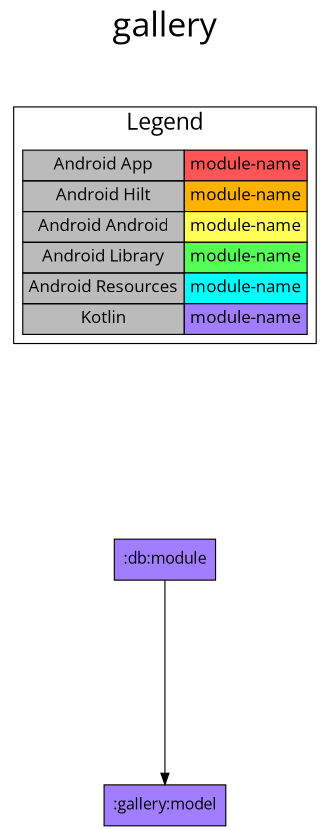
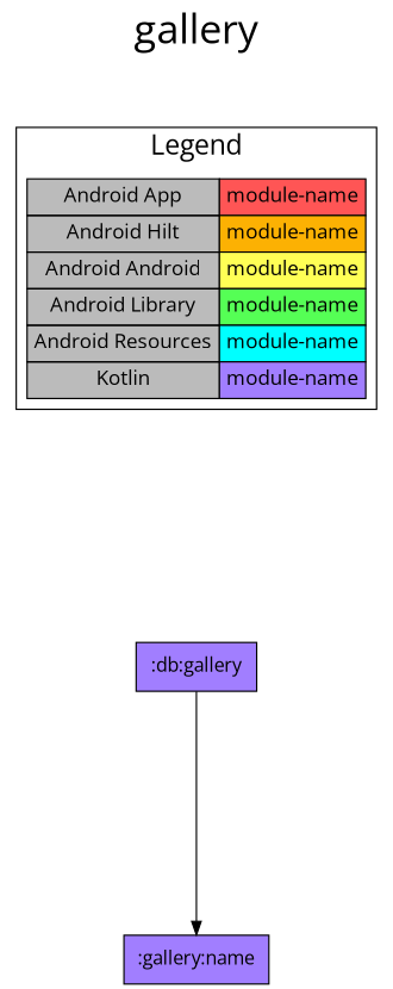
  digraph {
    fontname="Open Sans"
    fontsize=30
    label=gallery
    labelloc=t
    rankdir=TB
    ranksep=2.5
    node [fillcolor="#A17EFF" fontname="Open Sans" shape=box style=filled]
    edge [dir=forward fontname="Open Sans"]
    n1 [fillcolor="#bbbbbb" fontsize=15 label=< <TABLE BORDER="0" CELLBORDER="1" CELLSPACING="0" CELLPADDING="4"> <TR><TD>Android App</TD><TD BGCOLOR="#FF5555">module-name</TD></TR> <TR><TD>Android Hilt</TD><TD BGCOLOR="#FCB103">module-name</TD></TR> <TR><TD>Android Android</TD><TD BGCOLOR="#FFFF55">module-name</TD></TR> <TR><TD>Android Library</TD><TD BGCOLOR="#55FF55">module-name</TD></TR> <TR><TD>Android Resources</TD><TD BGCOLOR="#00FFFF">module-name</TD></TR> <TR><TD>Kotlin</TD><TD BGCOLOR="#A17EFF">module-name</TD></TR> </TABLE> > margin=0 shape=none]
-   ":db:gallery" [label=":db:module"]
-   ":gallery:model"
+   ":db:gallery"
+   ":gallery:model" [label=":gallery:name"]
    subgraph sub_1 {
      rank=same
    }
    subgraph cluster_2 {
      fontsize=20
      label=Legend
      n1
    }
    n1 -> ":db:gallery" [style=invis]
    ":db:gallery" -> ":gallery:model"
  }
